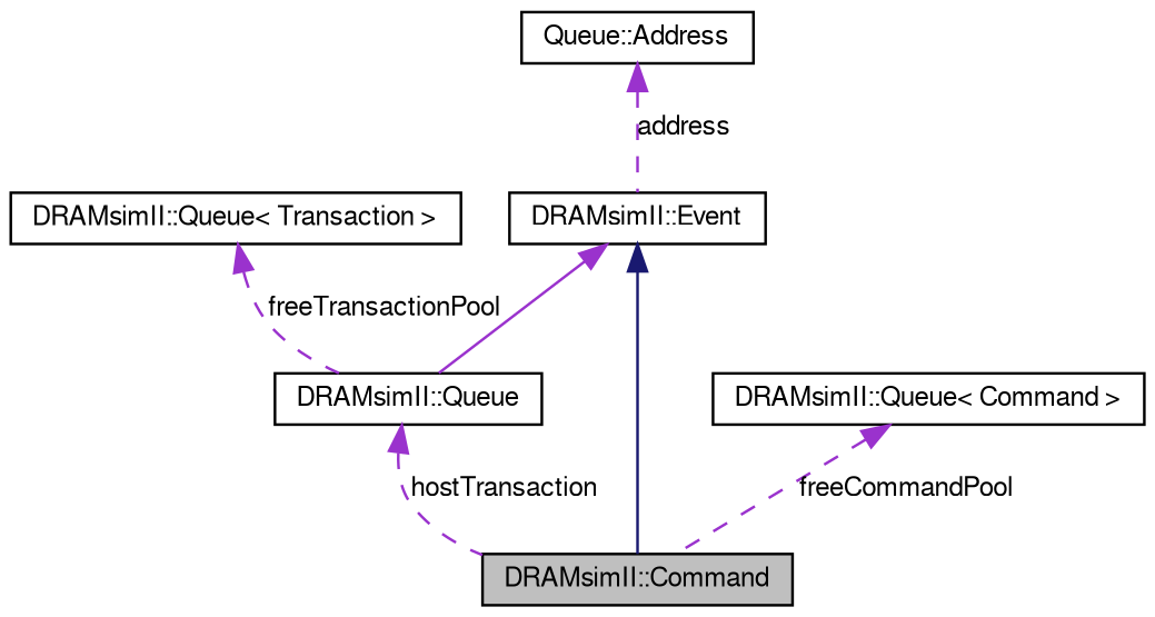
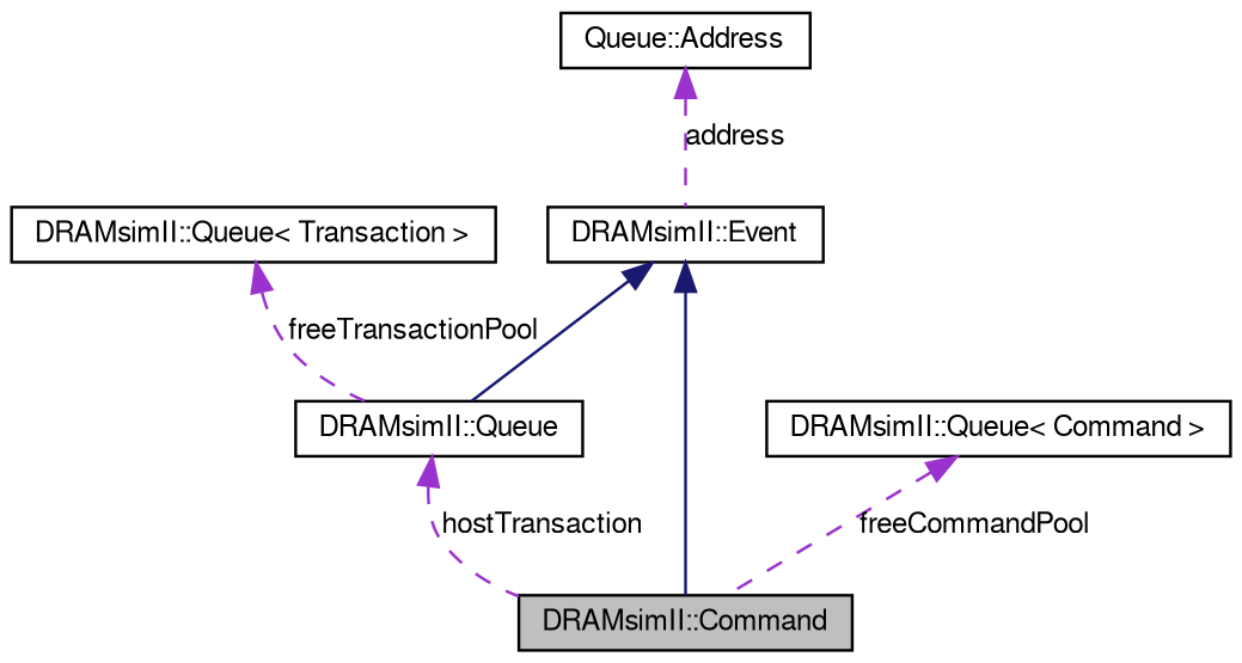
  digraph {
    node [color=black fontname=FreeSans fontsize=10 shape=record]
    edge [color=darkorchid3 dir=back fontname=FreeSans fontsize=10 labelfontname=FreeSans labelfontsize=10 style=dashed]
    n1 [fillcolor=grey75 fontcolor=black height=0.2 label="DRAMsimII::Command" style=filled width=0.4]
    n2 [height=0.2 label="DRAMsimII::Event" width=0.4]
    n3 [height=0.2 label="DRAMsimII::Queue" width=0.4]
    n4 [height=0.2 label="Queue::Address" width=0.4]
    n5 [height=0.2 label="DRAMsimII::Queue\< Transaction \>" width=0.4]
    n6 [height=0.2 label="DRAMsimII::Queue\< Command \>" width=0.4]
    n2 -> n1 [color=midnightblue style=solid]
-   n2 -> n3 [style=solid]
+   n2 -> n3 [color=midnightblue style=solid]
    n3 -> n1 [label=hostTransaction]
    n4 -> n2 [label=address]
    n5 -> n3 [label=freeTransactionPool]
    n6 -> n1 [label=freeCommandPool]
  }
